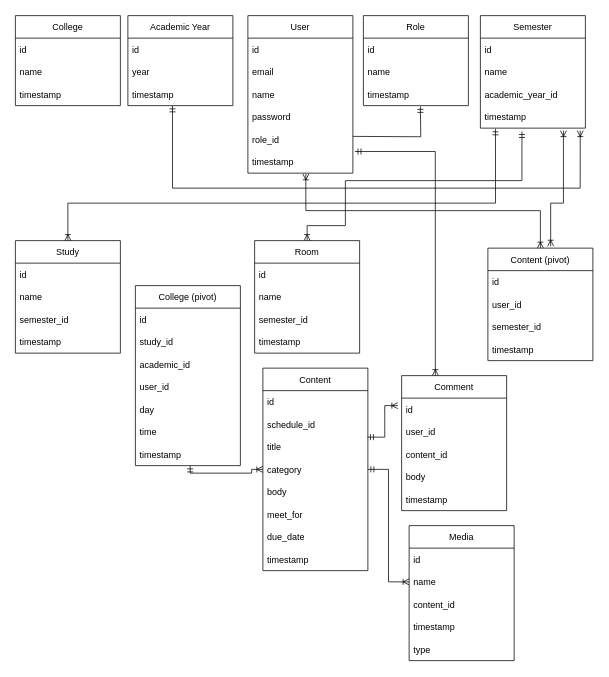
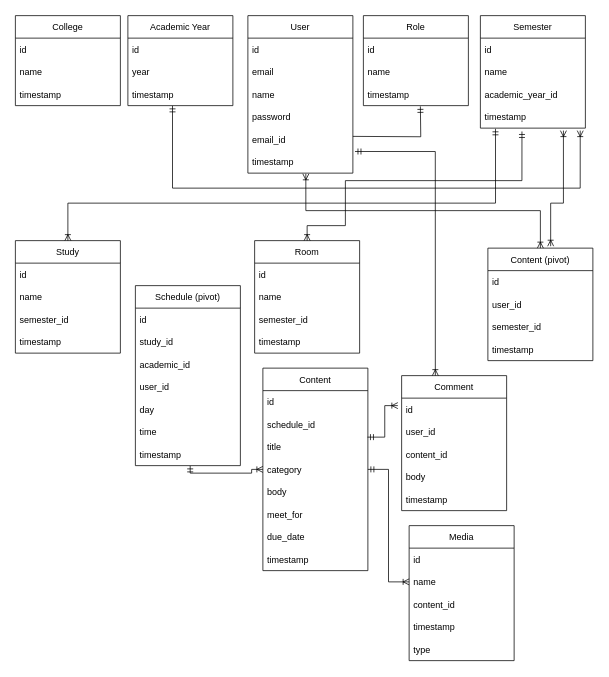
  <mxCell id="0" />
  <mxCell id="1" parent="0" />
  <mxCell id="2" value="User" style="swimlane;fontStyle=0;childLayout=stackLayout;horizontal=1;startSize=30;horizontalStack=0;resizeParent=1;resizeParentMax=0;resizeLast=0;collapsible=1;marginBottom=0;" vertex="1" parent="1"><mxGeometry x="330" y="20" width="140" height="210" as="geometry"><mxRectangle x="274" y="40" width="60" height="30" as="alternateBounds" /></mxGeometry></mxCell>
  <mxCell id="3" value="id" style="text;strokeColor=none;fillColor=none;align=left;verticalAlign=middle;spacingLeft=4;spacingRight=4;overflow=hidden;points=[[0,0.5],[1,0.5]];portConstraint=eastwest;rotatable=0;" vertex="1" parent="2"><mxGeometry y="30" width="140" height="30" as="geometry" /></mxCell>
  <mxCell id="4" value="email    " style="text;strokeColor=none;fillColor=none;align=left;verticalAlign=middle;spacingLeft=4;spacingRight=4;overflow=hidden;points=[[0,0.5],[1,0.5]];portConstraint=eastwest;rotatable=0;" vertex="1" parent="2"><mxGeometry y="60" width="140" height="30" as="geometry" /></mxCell>
  <mxCell id="5" value="name" style="text;strokeColor=none;fillColor=none;align=left;verticalAlign=middle;spacingLeft=4;spacingRight=4;overflow=hidden;points=[[0,0.5],[1,0.5]];portConstraint=eastwest;rotatable=0;" vertex="1" parent="2"><mxGeometry y="90" width="140" height="30" as="geometry" /></mxCell>
  <mxCell id="6" value="password" style="text;strokeColor=none;fillColor=none;align=left;verticalAlign=middle;spacingLeft=4;spacingRight=4;overflow=hidden;points=[[0,0.5],[1,0.5]];portConstraint=eastwest;rotatable=0;" vertex="1" parent="2"><mxGeometry y="120" width="140" height="30" as="geometry" /></mxCell>
- <mxCell id="7" value="role_id" style="text;strokeColor=none;fillColor=none;align=left;verticalAlign=middle;spacingLeft=4;spacingRight=4;overflow=hidden;points=[[0,0.5],[1,0.5]];portConstraint=eastwest;rotatable=0;" vertex="1" parent="2"><mxGeometry y="150" width="140" height="30" as="geometry" /></mxCell>
+ <mxCell id="7" value="email_id" style="text;strokeColor=none;fillColor=none;align=left;verticalAlign=middle;spacingLeft=4;spacingRight=4;overflow=hidden;points=[[0,0.5],[1,0.5]];portConstraint=eastwest;rotatable=0;" vertex="1" parent="2"><mxGeometry y="150" width="140" height="30" as="geometry" /></mxCell>
  <mxCell id="8" value="timestamp" style="text;strokeColor=none;fillColor=none;align=left;verticalAlign=middle;spacingLeft=4;spacingRight=4;overflow=hidden;points=[[0,0.5],[1,0.5]];portConstraint=eastwest;rotatable=0;" vertex="1" parent="2"><mxGeometry y="180" width="140" height="30" as="geometry" /></mxCell>
  <mxCell id="9" value="College" style="swimlane;fontStyle=0;childLayout=stackLayout;horizontal=1;startSize=30;horizontalStack=0;resizeParent=1;resizeParentMax=0;resizeLast=0;collapsible=1;marginBottom=0;" vertex="1" parent="1"><mxGeometry x="20" y="20" width="140" height="120" as="geometry"><mxRectangle x="40" y="40" width="70" height="30" as="alternateBounds" /></mxGeometry></mxCell>
  <mxCell id="10" value="id" style="text;strokeColor=none;fillColor=none;align=left;verticalAlign=middle;spacingLeft=4;spacingRight=4;overflow=hidden;points=[[0,0.5],[1,0.5]];portConstraint=eastwest;rotatable=0;" vertex="1" parent="9"><mxGeometry y="30" width="140" height="30" as="geometry" /></mxCell>
  <mxCell id="11" value="name" style="text;strokeColor=none;fillColor=none;align=left;verticalAlign=middle;spacingLeft=4;spacingRight=4;overflow=hidden;points=[[0,0.5],[1,0.5]];portConstraint=eastwest;rotatable=0;" vertex="1" parent="9"><mxGeometry y="60" width="140" height="30" as="geometry" /></mxCell>
  <mxCell id="12" value="timestamp" style="text;strokeColor=none;fillColor=none;align=left;verticalAlign=middle;spacingLeft=4;spacingRight=4;overflow=hidden;points=[[0,0.5],[1,0.5]];portConstraint=eastwest;rotatable=0;" vertex="1" parent="9"><mxGeometry y="90" width="140" height="30" as="geometry" /></mxCell>
  <mxCell id="13" value="Academic Year" style="swimlane;fontStyle=0;childLayout=stackLayout;horizontal=1;startSize=30;horizontalStack=0;resizeParent=1;resizeParentMax=0;resizeLast=0;collapsible=1;marginBottom=0;" vertex="1" parent="1"><mxGeometry x="170" y="20" width="140" height="120" as="geometry"><mxRectangle x="140" y="40" width="110" height="30" as="alternateBounds" /></mxGeometry></mxCell>
  <mxCell id="14" value="id" style="text;strokeColor=none;fillColor=none;align=left;verticalAlign=middle;spacingLeft=4;spacingRight=4;overflow=hidden;points=[[0,0.5],[1,0.5]];portConstraint=eastwest;rotatable=0;" vertex="1" parent="13"><mxGeometry y="30" width="140" height="30" as="geometry" /></mxCell>
  <mxCell id="15" value="year" style="text;strokeColor=none;fillColor=none;align=left;verticalAlign=middle;spacingLeft=4;spacingRight=4;overflow=hidden;points=[[0,0.5],[1,0.5]];portConstraint=eastwest;rotatable=0;" vertex="1" parent="13"><mxGeometry y="60" width="140" height="30" as="geometry" /></mxCell>
  <mxCell id="16" value="timestamp" style="text;strokeColor=none;fillColor=none;align=left;verticalAlign=middle;spacingLeft=4;spacingRight=4;overflow=hidden;points=[[0,0.5],[1,0.5]];portConstraint=eastwest;rotatable=0;" vertex="1" parent="13"><mxGeometry y="90" width="140" height="30" as="geometry" /></mxCell>
  <mxCell id="17" value="Role" style="swimlane;fontStyle=0;childLayout=stackLayout;horizontal=1;startSize=30;horizontalStack=0;resizeParent=1;resizeParentMax=0;resizeLast=0;collapsible=1;marginBottom=0;" vertex="1" parent="1"><mxGeometry x="484" y="20" width="140" height="120" as="geometry"><mxRectangle x="650" y="30" width="60" height="30" as="alternateBounds" /></mxGeometry></mxCell>
  <mxCell id="18" value="id" style="text;strokeColor=none;fillColor=none;align=left;verticalAlign=middle;spacingLeft=4;spacingRight=4;overflow=hidden;points=[[0,0.5],[1,0.5]];portConstraint=eastwest;rotatable=0;" vertex="1" parent="17"><mxGeometry y="30" width="140" height="30" as="geometry" /></mxCell>
  <mxCell id="19" value="name" style="text;strokeColor=none;fillColor=none;align=left;verticalAlign=middle;spacingLeft=4;spacingRight=4;overflow=hidden;points=[[0,0.5],[1,0.5]];portConstraint=eastwest;rotatable=0;" vertex="1" parent="17"><mxGeometry y="60" width="140" height="30" as="geometry" /></mxCell>
  <mxCell id="20" value="timestamp" style="text;strokeColor=none;fillColor=none;align=left;verticalAlign=middle;spacingLeft=4;spacingRight=4;overflow=hidden;points=[[0,0.5],[1,0.5]];portConstraint=eastwest;rotatable=0;" vertex="1" parent="17"><mxGeometry y="90" width="140" height="30" as="geometry" /></mxCell>
  <mxCell id="21" value="Semester" style="swimlane;fontStyle=0;childLayout=stackLayout;horizontal=1;startSize=30;horizontalStack=0;resizeParent=1;resizeParentMax=0;resizeLast=0;collapsible=1;marginBottom=0;" vertex="1" parent="1"><mxGeometry x="640" y="20" width="140" height="150" as="geometry"><mxRectangle x="710" y="200" width="80" height="30" as="alternateBounds" /></mxGeometry></mxCell>
  <mxCell id="22" value="id" style="text;strokeColor=none;fillColor=none;align=left;verticalAlign=middle;spacingLeft=4;spacingRight=4;overflow=hidden;points=[[0,0.5],[1,0.5]];portConstraint=eastwest;rotatable=0;" vertex="1" parent="21"><mxGeometry y="30" width="140" height="30" as="geometry" /></mxCell>
  <mxCell id="23" value="name" style="text;strokeColor=none;fillColor=none;align=left;verticalAlign=middle;spacingLeft=4;spacingRight=4;overflow=hidden;points=[[0,0.5],[1,0.5]];portConstraint=eastwest;rotatable=0;" vertex="1" parent="21"><mxGeometry y="60" width="140" height="30" as="geometry" /></mxCell>
  <mxCell id="24" value="academic_year_id" style="text;strokeColor=none;fillColor=none;align=left;verticalAlign=middle;spacingLeft=4;spacingRight=4;overflow=hidden;points=[[0,0.5],[1,0.5]];portConstraint=eastwest;rotatable=0;" vertex="1" parent="21"><mxGeometry y="90" width="140" height="30" as="geometry" /></mxCell>
  <mxCell id="25" value="timestamp" style="text;strokeColor=none;fillColor=none;align=left;verticalAlign=middle;spacingLeft=4;spacingRight=4;overflow=hidden;points=[[0,0.5],[1,0.5]];portConstraint=eastwest;rotatable=0;" vertex="1" parent="21"><mxGeometry y="120" width="140" height="30" as="geometry" /></mxCell>
  <mxCell id="26" value="Study" style="swimlane;fontStyle=0;childLayout=stackLayout;horizontal=1;startSize=30;horizontalStack=0;resizeParent=1;resizeParentMax=0;resizeLast=0;collapsible=1;marginBottom=0;" vertex="1" parent="1"><mxGeometry x="20" y="320" width="140" height="150" as="geometry" /></mxCell>
  <mxCell id="27" value="id" style="text;strokeColor=none;fillColor=none;align=left;verticalAlign=middle;spacingLeft=4;spacingRight=4;overflow=hidden;points=[[0,0.5],[1,0.5]];portConstraint=eastwest;rotatable=0;" vertex="1" parent="26"><mxGeometry y="30" width="140" height="30" as="geometry" /></mxCell>
  <mxCell id="28" value="name" style="text;strokeColor=none;fillColor=none;align=left;verticalAlign=middle;spacingLeft=4;spacingRight=4;overflow=hidden;points=[[0,0.5],[1,0.5]];portConstraint=eastwest;rotatable=0;" vertex="1" parent="26"><mxGeometry y="60" width="140" height="30" as="geometry" /></mxCell>
  <mxCell id="29" value="semester_id" style="text;strokeColor=none;fillColor=none;align=left;verticalAlign=middle;spacingLeft=4;spacingRight=4;overflow=hidden;points=[[0,0.5],[1,0.5]];portConstraint=eastwest;rotatable=0;" vertex="1" parent="26"><mxGeometry y="90" width="140" height="30" as="geometry" /></mxCell>
  <mxCell id="30" value="timestamp" style="text;strokeColor=none;fillColor=none;align=left;verticalAlign=middle;spacingLeft=4;spacingRight=4;overflow=hidden;points=[[0,0.5],[1,0.5]];portConstraint=eastwest;rotatable=0;" vertex="1" parent="26"><mxGeometry y="120" width="140" height="30" as="geometry" /></mxCell>
  <mxCell id="31" value="Room" style="swimlane;fontStyle=0;childLayout=stackLayout;horizontal=1;startSize=30;horizontalStack=0;resizeParent=1;resizeParentMax=0;resizeLast=0;collapsible=1;marginBottom=0;" vertex="1" parent="1"><mxGeometry x="339" y="320" width="140" height="150" as="geometry" /></mxCell>
  <mxCell id="32" value="id" style="text;strokeColor=none;fillColor=none;align=left;verticalAlign=middle;spacingLeft=4;spacingRight=4;overflow=hidden;points=[[0,0.5],[1,0.5]];portConstraint=eastwest;rotatable=0;" vertex="1" parent="31"><mxGeometry y="30" width="140" height="30" as="geometry" /></mxCell>
  <mxCell id="33" value="name" style="text;strokeColor=none;fillColor=none;align=left;verticalAlign=middle;spacingLeft=4;spacingRight=4;overflow=hidden;points=[[0,0.5],[1,0.5]];portConstraint=eastwest;rotatable=0;" vertex="1" parent="31"><mxGeometry y="60" width="140" height="30" as="geometry" /></mxCell>
  <mxCell id="34" value="semester_id" style="text;strokeColor=none;fillColor=none;align=left;verticalAlign=middle;spacingLeft=4;spacingRight=4;overflow=hidden;points=[[0,0.5],[1,0.5]];portConstraint=eastwest;rotatable=0;" vertex="1" parent="31"><mxGeometry y="90" width="140" height="30" as="geometry" /></mxCell>
  <mxCell id="35" value="timestamp" style="text;strokeColor=none;fillColor=none;align=left;verticalAlign=middle;spacingLeft=4;spacingRight=4;overflow=hidden;points=[[0,0.5],[1,0.5]];portConstraint=eastwest;rotatable=0;" vertex="1" parent="31"><mxGeometry y="120" width="140" height="30" as="geometry" /></mxCell>
- <mxCell id="36" value="College (pivot)" style="swimlane;fontStyle=0;childLayout=stackLayout;horizontal=1;startSize=30;horizontalStack=0;resizeParent=1;resizeParentMax=0;resizeLast=0;collapsible=1;marginBottom=0;" vertex="1" parent="1"><mxGeometry x="180" y="380" width="140" height="240" as="geometry" /></mxCell>
+ <mxCell id="36" value="Schedule (pivot)" style="swimlane;fontStyle=0;childLayout=stackLayout;horizontal=1;startSize=30;horizontalStack=0;resizeParent=1;resizeParentMax=0;resizeLast=0;collapsible=1;marginBottom=0;" vertex="1" parent="1"><mxGeometry x="180" y="380" width="140" height="240" as="geometry" /></mxCell>
  <mxCell id="37" value="id" style="text;strokeColor=none;fillColor=none;align=left;verticalAlign=middle;spacingLeft=4;spacingRight=4;overflow=hidden;points=[[0,0.5],[1,0.5]];portConstraint=eastwest;rotatable=0;" vertex="1" parent="36"><mxGeometry y="30" width="140" height="30" as="geometry" /></mxCell>
  <mxCell id="38" value="study_id" style="text;strokeColor=none;fillColor=none;align=left;verticalAlign=middle;spacingLeft=4;spacingRight=4;overflow=hidden;points=[[0,0.5],[1,0.5]];portConstraint=eastwest;rotatable=0;" vertex="1" parent="36"><mxGeometry y="60" width="140" height="30" as="geometry" /></mxCell>
  <mxCell id="39" value="academic_id" style="text;strokeColor=none;fillColor=none;align=left;verticalAlign=middle;spacingLeft=4;spacingRight=4;overflow=hidden;points=[[0,0.5],[1,0.5]];portConstraint=eastwest;rotatable=0;" vertex="1" parent="36"><mxGeometry y="90" width="140" height="30" as="geometry" /></mxCell>
  <mxCell id="40" value="user_id" style="text;strokeColor=none;fillColor=none;align=left;verticalAlign=middle;spacingLeft=4;spacingRight=4;overflow=hidden;points=[[0,0.5],[1,0.5]];portConstraint=eastwest;rotatable=0;" vertex="1" parent="36"><mxGeometry y="120" width="140" height="30" as="geometry" /></mxCell>
  <mxCell id="41" value="day" style="text;strokeColor=none;fillColor=none;align=left;verticalAlign=middle;spacingLeft=4;spacingRight=4;overflow=hidden;points=[[0,0.5],[1,0.5]];portConstraint=eastwest;rotatable=0;" vertex="1" parent="36"><mxGeometry y="150" width="140" height="30" as="geometry" /></mxCell>
  <mxCell id="42" value="time" style="text;strokeColor=none;fillColor=none;align=left;verticalAlign=middle;spacingLeft=4;spacingRight=4;overflow=hidden;points=[[0,0.5],[1,0.5]];portConstraint=eastwest;rotatable=0;" vertex="1" parent="36"><mxGeometry y="180" width="140" height="30" as="geometry" /></mxCell>
  <mxCell id="43" value="timestamp" style="text;strokeColor=none;fillColor=none;align=left;verticalAlign=middle;spacingLeft=4;spacingRight=4;overflow=hidden;points=[[0,0.5],[1,0.5]];portConstraint=eastwest;rotatable=0;" vertex="1" parent="36"><mxGeometry y="210" width="140" height="30" as="geometry" /></mxCell>
  <mxCell id="44" value="Content" style="swimlane;fontStyle=0;childLayout=stackLayout;horizontal=1;startSize=30;horizontalStack=0;resizeParent=1;resizeParentMax=0;resizeLast=0;collapsible=1;marginBottom=0;" vertex="1" parent="1"><mxGeometry x="350" y="490" width="140" height="270" as="geometry" /></mxCell>
  <mxCell id="45" value="id" style="text;strokeColor=none;fillColor=none;align=left;verticalAlign=middle;spacingLeft=4;spacingRight=4;overflow=hidden;points=[[0,0.5],[1,0.5]];portConstraint=eastwest;rotatable=0;" vertex="1" parent="44"><mxGeometry y="30" width="140" height="30" as="geometry" /></mxCell>
  <mxCell id="46" value="schedule_id" style="text;strokeColor=none;fillColor=none;align=left;verticalAlign=middle;spacingLeft=4;spacingRight=4;overflow=hidden;points=[[0,0.5],[1,0.5]];portConstraint=eastwest;rotatable=0;" vertex="1" parent="44"><mxGeometry y="60" width="140" height="30" as="geometry" /></mxCell>
  <mxCell id="47" value="title" style="text;strokeColor=none;fillColor=none;align=left;verticalAlign=middle;spacingLeft=4;spacingRight=4;overflow=hidden;points=[[0,0.5],[1,0.5]];portConstraint=eastwest;rotatable=0;" vertex="1" parent="44"><mxGeometry y="90" width="140" height="30" as="geometry" /></mxCell>
  <mxCell id="48" value="category" style="text;strokeColor=none;fillColor=none;align=left;verticalAlign=middle;spacingLeft=4;spacingRight=4;overflow=hidden;points=[[0,0.5],[1,0.5]];portConstraint=eastwest;rotatable=0;" vertex="1" parent="44"><mxGeometry y="120" width="140" height="30" as="geometry" /></mxCell>
  <mxCell id="49" value="body" style="text;strokeColor=none;fillColor=none;align=left;verticalAlign=middle;spacingLeft=4;spacingRight=4;overflow=hidden;points=[[0,0.5],[1,0.5]];portConstraint=eastwest;rotatable=0;" vertex="1" parent="44"><mxGeometry y="150" width="140" height="30" as="geometry" /></mxCell>
  <mxCell id="50" value="meet_for" style="text;strokeColor=none;fillColor=none;align=left;verticalAlign=middle;spacingLeft=4;spacingRight=4;overflow=hidden;points=[[0,0.5],[1,0.5]];portConstraint=eastwest;rotatable=0;" vertex="1" parent="44"><mxGeometry y="180" width="140" height="30" as="geometry" /></mxCell>
  <mxCell id="51" value="due_date" style="text;strokeColor=none;fillColor=none;align=left;verticalAlign=middle;spacingLeft=4;spacingRight=4;overflow=hidden;points=[[0,0.5],[1,0.5]];portConstraint=eastwest;rotatable=0;" vertex="1" parent="44"><mxGeometry y="210" width="140" height="30" as="geometry" /></mxCell>
  <mxCell id="52" value="timestamp" style="text;strokeColor=none;fillColor=none;align=left;verticalAlign=middle;spacingLeft=4;spacingRight=4;overflow=hidden;points=[[0,0.5],[1,0.5]];portConstraint=eastwest;rotatable=0;" vertex="1" parent="44"><mxGeometry y="240" width="140" height="30" as="geometry" /></mxCell>
  <mxCell id="53" value="Media" style="swimlane;fontStyle=0;childLayout=stackLayout;horizontal=1;startSize=30;horizontalStack=0;resizeParent=1;resizeParentMax=0;resizeLast=0;collapsible=1;marginBottom=0;" vertex="1" parent="1"><mxGeometry x="545" y="700" width="140" height="180" as="geometry"><mxRectangle x="565" y="690" width="70" height="30" as="alternateBounds" /></mxGeometry></mxCell>
  <mxCell id="54" value="id" style="text;strokeColor=none;fillColor=none;align=left;verticalAlign=middle;spacingLeft=4;spacingRight=4;overflow=hidden;points=[[0,0.5],[1,0.5]];portConstraint=eastwest;rotatable=0;" vertex="1" parent="53"><mxGeometry y="30" width="140" height="30" as="geometry" /></mxCell>
  <mxCell id="55" value="name" style="text;strokeColor=none;fillColor=none;align=left;verticalAlign=middle;spacingLeft=4;spacingRight=4;overflow=hidden;points=[[0,0.5],[1,0.5]];portConstraint=eastwest;rotatable=0;" vertex="1" parent="53"><mxGeometry y="60" width="140" height="30" as="geometry" /></mxCell>
  <mxCell id="56" value="content_id" style="text;strokeColor=none;fillColor=none;align=left;verticalAlign=middle;spacingLeft=4;spacingRight=4;overflow=hidden;points=[[0,0.5],[1,0.5]];portConstraint=eastwest;rotatable=0;" vertex="1" parent="53"><mxGeometry y="90" width="140" height="30" as="geometry" /></mxCell>
  <mxCell id="57" value="timestamp" style="text;strokeColor=none;fillColor=none;align=left;verticalAlign=middle;spacingLeft=4;spacingRight=4;overflow=hidden;points=[[0,0.5],[1,0.5]];portConstraint=eastwest;rotatable=0;" vertex="1" parent="53"><mxGeometry y="120" width="140" height="30" as="geometry" /></mxCell>
  <mxCell id="58" value="type" style="text;strokeColor=none;fillColor=none;align=left;verticalAlign=middle;spacingLeft=4;spacingRight=4;overflow=hidden;points=[[0,0.5],[1,0.5]];portConstraint=eastwest;rotatable=0;" vertex="1" parent="53"><mxGeometry y="150" width="140" height="30" as="geometry" /></mxCell>
  <mxCell id="59" value="Comment" style="swimlane;fontStyle=0;childLayout=stackLayout;horizontal=1;startSize=30;horizontalStack=0;resizeParent=1;resizeParentMax=0;resizeLast=0;collapsible=1;marginBottom=0;" vertex="1" parent="1"><mxGeometry x="535" y="500" width="140" height="180" as="geometry"><mxRectangle x="555" y="490" width="80" height="30" as="alternateBounds" /></mxGeometry></mxCell>
  <mxCell id="60" value="id" style="text;strokeColor=none;fillColor=none;align=left;verticalAlign=middle;spacingLeft=4;spacingRight=4;overflow=hidden;points=[[0,0.5],[1,0.5]];portConstraint=eastwest;rotatable=0;" vertex="1" parent="59"><mxGeometry y="30" width="140" height="30" as="geometry" /></mxCell>
  <mxCell id="61" value="user_id" style="text;strokeColor=none;fillColor=none;align=left;verticalAlign=middle;spacingLeft=4;spacingRight=4;overflow=hidden;points=[[0,0.5],[1,0.5]];portConstraint=eastwest;rotatable=0;" vertex="1" parent="59"><mxGeometry y="60" width="140" height="30" as="geometry" /></mxCell>
  <mxCell id="62" value="content_id" style="text;strokeColor=none;fillColor=none;align=left;verticalAlign=middle;spacingLeft=4;spacingRight=4;overflow=hidden;points=[[0,0.5],[1,0.5]];portConstraint=eastwest;rotatable=0;" vertex="1" parent="59"><mxGeometry y="90" width="140" height="30" as="geometry" /></mxCell>
  <mxCell id="63" value="body" style="text;strokeColor=none;fillColor=none;align=left;verticalAlign=middle;spacingLeft=4;spacingRight=4;overflow=hidden;points=[[0,0.5],[1,0.5]];portConstraint=eastwest;rotatable=0;" vertex="1" parent="59"><mxGeometry y="120" width="140" height="30" as="geometry" /></mxCell>
  <mxCell id="64" value="timestamp" style="text;strokeColor=none;fillColor=none;align=left;verticalAlign=middle;spacingLeft=4;spacingRight=4;overflow=hidden;points=[[0,0.5],[1,0.5]];portConstraint=eastwest;rotatable=0;" vertex="1" parent="59"><mxGeometry y="150" width="140" height="30" as="geometry" /></mxCell>
  <mxCell id="65" value="" style="edgeStyle=orthogonalEdgeStyle;fontSize=12;html=1;endArrow=ERmandOne;rounded=0;" edge="1" parent="1"><mxGeometry width="100" height="100" relative="1" as="geometry"><mxPoint x="470" y="181" as="sourcePoint" /><mxPoint x="560" y="141" as="targetPoint" /></mxGeometry></mxCell>
  <mxCell id="66" value="Content (pivot)" style="swimlane;fontStyle=0;childLayout=stackLayout;horizontal=1;startSize=30;horizontalStack=0;resizeParent=1;resizeParentMax=0;resizeLast=0;collapsible=1;marginBottom=0;" vertex="1" parent="1"><mxGeometry x="650" y="330" width="140" height="150" as="geometry" /></mxCell>
  <mxCell id="67" value="id" style="text;strokeColor=none;fillColor=none;align=left;verticalAlign=middle;spacingLeft=4;spacingRight=4;overflow=hidden;points=[[0,0.5],[1,0.5]];portConstraint=eastwest;rotatable=0;" vertex="1" parent="66"><mxGeometry y="30" width="140" height="30" as="geometry" /></mxCell>
  <mxCell id="68" value="user_id" style="text;strokeColor=none;fillColor=none;align=left;verticalAlign=middle;spacingLeft=4;spacingRight=4;overflow=hidden;points=[[0,0.5],[1,0.5]];portConstraint=eastwest;rotatable=0;" vertex="1" parent="66"><mxGeometry y="60" width="140" height="30" as="geometry" /></mxCell>
  <mxCell id="69" value="semester_id" style="text;strokeColor=none;fillColor=none;align=left;verticalAlign=middle;spacingLeft=4;spacingRight=4;overflow=hidden;points=[[0,0.5],[1,0.5]];portConstraint=eastwest;rotatable=0;" vertex="1" parent="66"><mxGeometry y="90" width="140" height="30" as="geometry" /></mxCell>
  <mxCell id="70" value="timestamp" style="text;strokeColor=none;fillColor=none;align=left;verticalAlign=middle;spacingLeft=4;spacingRight=4;overflow=hidden;points=[[0,0.5],[1,0.5]];portConstraint=eastwest;rotatable=0;" vertex="1" parent="66"><mxGeometry y="120" width="140" height="30" as="geometry" /></mxCell>
  <mxCell id="71" value="" style="edgeStyle=orthogonalEdgeStyle;fontSize=12;html=1;endArrow=ERoneToMany;startArrow=ERmandOne;rounded=0;elbow=vertical;exitX=0.425;exitY=1.011;exitDx=0;exitDy=0;exitPerimeter=0;entryX=0.951;entryY=1.11;entryDx=0;entryDy=0;entryPerimeter=0;" edge="1" parent="1" source="16" target="25"><mxGeometry width="100" height="100" relative="1" as="geometry"><mxPoint x="400" y="250" as="sourcePoint" /><mxPoint x="500" y="150" as="targetPoint" /><Array as="points"><mxPoint x="229" y="250" /><mxPoint x="773" y="250" /></Array></mxGeometry></mxCell>
  <mxCell id="72" value="" style="edgeStyle=orthogonalEdgeStyle;fontSize=12;html=1;endArrow=ERoneToMany;startArrow=ERoneToMany;rounded=0;elbow=vertical;entryX=0.552;entryY=1.031;entryDx=0;entryDy=0;entryPerimeter=0;exitX=0.5;exitY=0;exitDx=0;exitDy=0;" edge="1" parent="1" source="66" target="8"><mxGeometry width="100" height="100" relative="1" as="geometry"><mxPoint x="330" y="350" as="sourcePoint" /><mxPoint x="430" y="250" as="targetPoint" /></mxGeometry></mxCell>
  <mxCell id="73" value="" style="fontSize=12;html=1;endArrow=ERoneToMany;startArrow=ERoneToMany;rounded=0;entryX=0.791;entryY=1.11;entryDx=0;entryDy=0;entryPerimeter=0;exitX=0.598;exitY=-0.017;exitDx=0;exitDy=0;exitPerimeter=0;edgeStyle=elbowEdgeStyle;elbow=vertical;" edge="1" parent="1" source="66" target="25"><mxGeometry width="100" height="100" relative="1" as="geometry"><mxPoint x="330" y="350" as="sourcePoint" /><mxPoint x="430" y="250" as="targetPoint" /><Array as="points"><mxPoint x="690" y="270" /></Array></mxGeometry></mxCell>
  <mxCell id="74" value="" style="edgeStyle=orthogonalEdgeStyle;fontSize=12;html=1;endArrow=ERoneToMany;startArrow=ERmandOne;rounded=0;elbow=vertical;exitX=0.522;exitY=1.012;exitDx=0;exitDy=0;exitPerimeter=0;entryX=0;entryY=0.5;entryDx=0;entryDy=0;" edge="1" parent="1" source="43" target="48"><mxGeometry width="100" height="100" relative="1" as="geometry"><mxPoint x="300" y="650" as="sourcePoint" /><mxPoint x="400" y="550" as="targetPoint" /></mxGeometry></mxCell>
  <mxCell id="75" value="" style="edgeStyle=orthogonalEdgeStyle;fontSize=12;html=1;endArrow=ERoneToMany;startArrow=ERmandOne;rounded=0;elbow=vertical;entryX=0;entryY=0.5;entryDx=0;entryDy=0;" edge="1" parent="1" source="44" target="55"><mxGeometry width="100" height="100" relative="1" as="geometry"><mxPoint x="470" y="710" as="sourcePoint" /><mxPoint x="480" y="480" as="targetPoint" /></mxGeometry></mxCell>
  <mxCell id="76" value="" style="edgeStyle=orthogonalEdgeStyle;fontSize=12;html=1;endArrow=ERoneToMany;startArrow=ERmandOne;rounded=0;elbow=vertical;exitX=0.996;exitY=0.067;exitDx=0;exitDy=0;entryX=-0.036;entryY=0.333;entryDx=0;entryDy=0;exitPerimeter=0;entryPerimeter=0;" edge="1" parent="1" source="47" target="60"><mxGeometry width="100" height="100" relative="1" as="geometry"><mxPoint x="270" y="710" as="sourcePoint" /><mxPoint x="370" y="610" as="targetPoint" /></mxGeometry></mxCell>
  <mxCell id="77" value="" style="edgeStyle=orthogonalEdgeStyle;fontSize=12;html=1;endArrow=ERoneToMany;startArrow=ERmandOne;rounded=0;elbow=vertical;exitX=0.396;exitY=1.149;exitDx=0;exitDy=0;exitPerimeter=0;entryX=0.5;entryY=0;entryDx=0;entryDy=0;" edge="1" parent="1" source="25" target="31"><mxGeometry width="100" height="100" relative="1" as="geometry"><mxPoint x="300" y="320" as="sourcePoint" /><mxPoint x="400" y="220" as="targetPoint" /><Array as="points"><mxPoint x="695" y="240" /><mxPoint x="460" y="240" /><mxPoint x="460" y="300" /><mxPoint x="409" y="300" /></Array></mxGeometry></mxCell>
  <mxCell id="78" value="" style="edgeStyle=orthogonalEdgeStyle;fontSize=12;html=1;endArrow=ERoneToMany;startArrow=ERmandOne;rounded=0;exitX=0.144;exitY=1.031;exitDx=0;exitDy=0;exitPerimeter=0;entryX=0.5;entryY=0;entryDx=0;entryDy=0;elbow=vertical;" edge="1" parent="1" source="25" target="26"><mxGeometry width="100" height="100" relative="1" as="geometry"><mxPoint x="300" y="320" as="sourcePoint" /><mxPoint x="400" y="220" as="targetPoint" /><Array as="points"><mxPoint x="660" y="270" /><mxPoint x="90" y="270" /></Array></mxGeometry></mxCell>
  <mxCell id="79" value="" style="edgeStyle=orthogonalEdgeStyle;fontSize=12;html=1;endArrow=ERoneToMany;startArrow=ERmandOne;rounded=0;elbow=vertical;exitX=1.02;exitY=0.039;exitDx=0;exitDy=0;exitPerimeter=0;entryX=0.321;entryY=0;entryDx=0;entryDy=0;entryPerimeter=0;" edge="1" parent="1" source="8" target="59"><mxGeometry width="100" height="100" relative="1" as="geometry"><mxPoint x="340" y="380" as="sourcePoint" /><mxPoint x="440" y="280" as="targetPoint" /></mxGeometry></mxCell>
